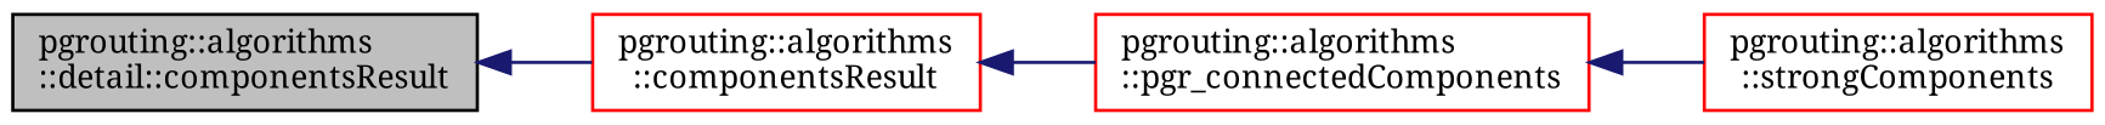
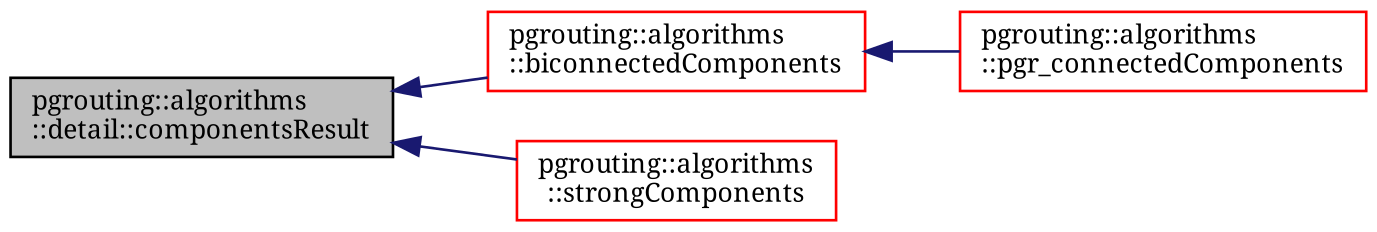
  digraph {
    fontname="Noto Serif"
    rankdir=LR
    node [color=red fillcolor=white fontname="Noto Serif" fontsize=10 shape=record style=filled]
    edge [color=midnightblue dir=back fontname="Noto Serif" fontsize=10 labelfontname=Helvetica labelfontsize=10 style=solid]
    n1 [color=black fillcolor=grey75 fontcolor=black height=0.2 label="pgrouting::algorithms\l::detail::componentsResult" width=0.4]
-   n2 [height=0.2 label="pgrouting::algorithms\l::componentsResult" width=0.4]
+   n2 [height=0.2 label="pgrouting::algorithms\l::biconnectedComponents" width=0.4]
    n3 [height=0.2 label="pgrouting::algorithms\l::strongComponents" width=0.4]
    n4 [height=0.2 label="pgrouting::algorithms\l::pgr_connectedComponents" width=0.4]
    n1 -> n2
-   n4 -> n3
+   n1 -> n3
    n2 -> n4
  }
